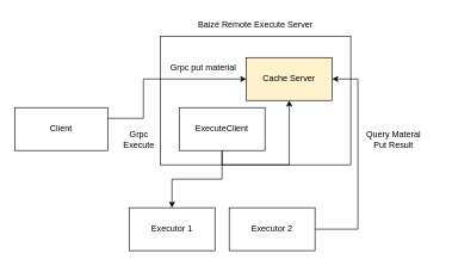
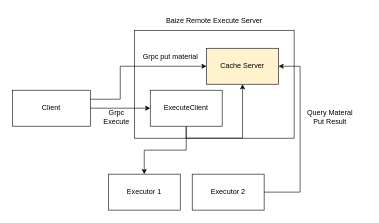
  <mxCell id="0" />
  <mxCell id="1" parent="0" />
  <mxCell id="2" value="" style="rounded=0;whiteSpace=wrap;html=1;" vertex="1" parent="1"><mxGeometry x="224" y="50" width="266" height="180" as="geometry" /></mxCell>
+ <mxCell id="3" style="edgeStyle=orthogonalEdgeStyle;rounded=0;orthogonalLoop=1;jettySize=auto;html=1;exitX=1;exitY=0.5;exitDx=0;exitDy=0;entryX=0;entryY=0.5;entryDx=0;entryDy=0;" edge="1" parent="1" source="5" target="10"><mxGeometry relative="1" as="geometry" /></mxCell>
  <mxCell id="4" style="edgeStyle=orthogonalEdgeStyle;rounded=0;orthogonalLoop=1;jettySize=auto;html=1;exitX=1;exitY=0.25;exitDx=0;exitDy=0;entryX=0;entryY=0.5;entryDx=0;entryDy=0;" edge="1" parent="1" source="5" target="7"><mxGeometry relative="1" as="geometry"><Array as="points"><mxPoint x="200" y="165" /><mxPoint x="200" y="110" /></Array></mxGeometry></mxCell>
  <mxCell id="5" value="Client" style="rounded=0;whiteSpace=wrap;html=1;" vertex="1" parent="1"><mxGeometry x="20" y="150" width="130" height="60" as="geometry" /></mxCell>
  <mxCell id="6" value="Baize Remote Execute Server" style="text;html=1;strokeColor=none;fillColor=none;align=center;verticalAlign=middle;whiteSpace=wrap;rounded=0;" vertex="1" parent="1"><mxGeometry x="232" y="20" width="250" height="30" as="geometry" /></mxCell>
  <mxCell id="7" value="Cache Server" style="rounded=0;whiteSpace=wrap;html=1;fillColor=#fff2cc;" vertex="1" parent="1"><mxGeometry x="344" y="80" width="120" height="60" as="geometry" /></mxCell>
  <mxCell id="8" style="edgeStyle=orthogonalEdgeStyle;rounded=0;orthogonalLoop=1;jettySize=auto;html=1;exitX=0.5;exitY=1;exitDx=0;exitDy=0;entryX=0.5;entryY=0;entryDx=0;entryDy=0;" edge="1" parent="1" source="10" target="12"><mxGeometry relative="1" as="geometry" /></mxCell>
  <mxCell id="9" style="edgeStyle=orthogonalEdgeStyle;rounded=0;orthogonalLoop=1;jettySize=auto;html=1;exitX=0.5;exitY=1;exitDx=0;exitDy=0;" edge="1" parent="1" source="10" target="7"><mxGeometry relative="1" as="geometry" /></mxCell>
  <mxCell id="10" value="ExecuteClient" style="rounded=0;whiteSpace=wrap;html=1;" vertex="1" parent="1"><mxGeometry x="250" y="150" width="120" height="60" as="geometry" /></mxCell>
  <mxCell id="11" value="Grpc&lt;br&gt;Execute" style="text;html=1;strokeColor=none;fillColor=none;align=center;verticalAlign=middle;whiteSpace=wrap;rounded=0;" vertex="1" parent="1"><mxGeometry x="164" y="180" width="60" height="30" as="geometry" /></mxCell>
  <mxCell id="12" value="Executor 1" style="rounded=0;whiteSpace=wrap;html=1;" vertex="1" parent="1"><mxGeometry x="180" y="290" width="120" height="60" as="geometry" /></mxCell>
  <mxCell id="13" style="edgeStyle=orthogonalEdgeStyle;rounded=0;orthogonalLoop=1;jettySize=auto;html=1;entryX=1;entryY=0.5;entryDx=0;entryDy=0;" edge="1" parent="1" source="14" target="7"><mxGeometry relative="1" as="geometry"><Array as="points"><mxPoint x="500" y="320" /><mxPoint x="500" y="110" /></Array></mxGeometry></mxCell>
  <mxCell id="14" value="Executor 2" style="rounded=0;whiteSpace=wrap;html=1;" vertex="1" parent="1"><mxGeometry x="320" y="290" width="120" height="60" as="geometry" /></mxCell>
  <mxCell id="15" value="Grpc put material" style="text;html=1;strokeColor=none;fillColor=none;align=center;verticalAlign=middle;whiteSpace=wrap;rounded=0;" vertex="1" parent="1"><mxGeometry x="224" y="80" width="120" height="30" as="geometry" /></mxCell>
  <mxCell id="16" value="Query Materal&lt;br&gt;Put Result" style="text;html=1;strokeColor=none;fillColor=none;align=center;verticalAlign=middle;whiteSpace=wrap;rounded=0;" vertex="1" parent="1"><mxGeometry x="490" y="180" width="120" height="30" as="geometry" /></mxCell>
